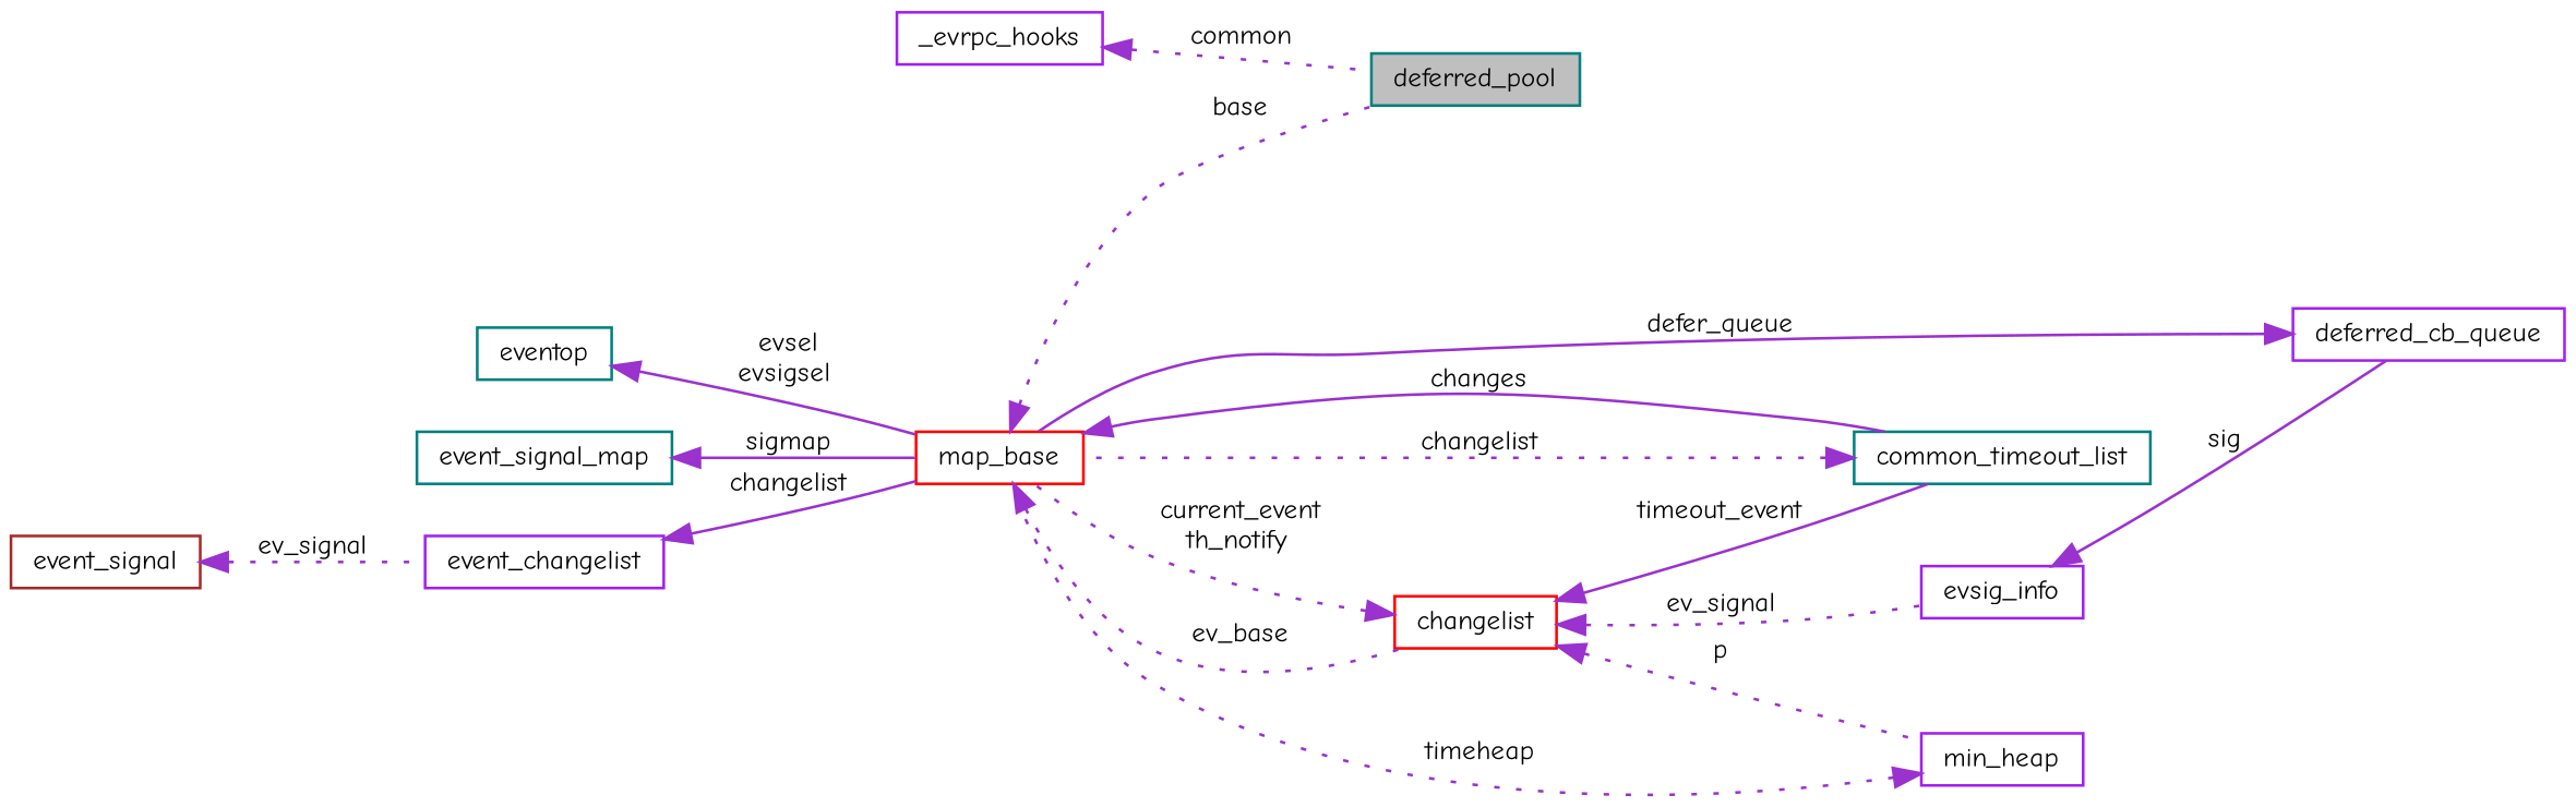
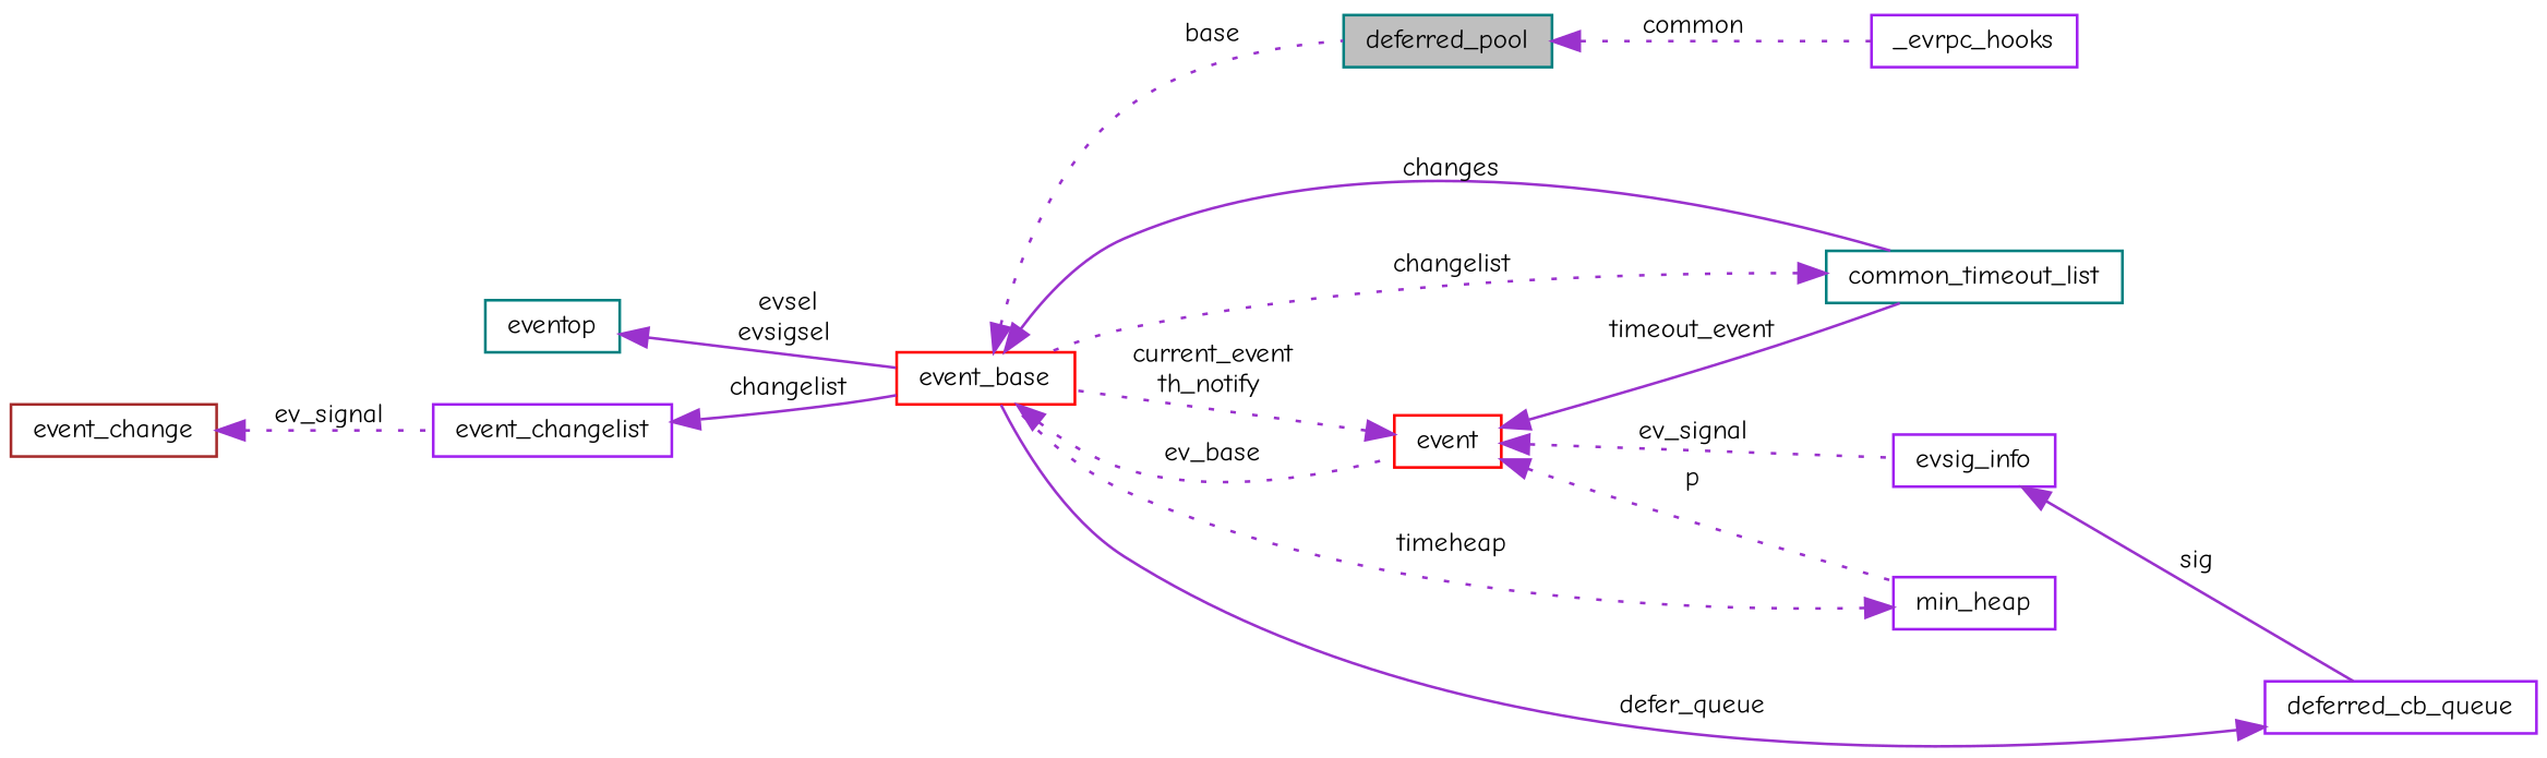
  digraph {
    fontname="Comic Neue"
    rankdir=LR
    node [color=purple fillcolor=white fontname="Comic Neue" fontsize=10 shape=record style=filled]
    edge [color=darkorchid3 dir=back fontname="Comic Neue" fontsize=10 labelfontname=Helvetica labelfontsize=10 style=dotted]
    n1 [color=teal fillcolor=grey75 fontcolor=black height=0.2 label=deferred_pool width=0.4]
    n2 [height=0.2 label=_evrpc_hooks width=0.4]
-   n3 [color=red height=0.2 label=map_base width=0.4]
-   n4 [color=red height=0.2 label=changelist width=0.4]
+   n3 [color=red height=0.2 label=event_base width=0.4]
+   n4 [color=red height=0.2 label=event width=0.4]
    n5 [color=teal height=0.2 label=common_timeout_list width=0.4]
    n6 [height=0.2 label=evsig_info width=0.4]
    n7 [height=0.2 label=min_heap width=0.4]
    n8 [color=teal height=0.2 label=eventop width=0.4]
    n9 [height=0.2 label=deferred_cb_queue width=0.4]
-   n10 [color=teal height=0.2 label=event_signal_map width=0.4]
    n11 [height=0.2 label=event_changelist width=0.4]
-   n12 [color=brown height=0.2 label=event_signal width=0.4]
-   n2 -> n1 [label=" common"]
+   n12 [color=brown height=0.2 label=event_change width=0.4]
+   n1 -> n2 [label=" common"]
    n3 -> n1 [label=" base"]
    n3 -> n4 [label=" ev_base"]
    n3 -> n5 [label=" changes" style=solid]
    n4 -> n3 [label=" current_event\nth_notify"]
    n4 -> n5 [label=" timeout_event" style=solid]
    n4 -> n6 [label=" ev_signal"]
    n4 -> n7 [label=" p"]
    n5 -> n3 [label=" changelist"]
    n6 -> n9 [label=" sig" style=solid]
    n7 -> n3 [label=" timeheap"]
    n8 -> n3 [label=" evsel\nevsigsel" style=solid]
    n9 -> n3 [label=" defer_queue" style=solid]
-   n10 -> n3 [label=" sigmap" style=solid]
    n11 -> n3 [label=" changelist" style=solid]
    n12 -> n11 [label=" ev_signal"]
  }
